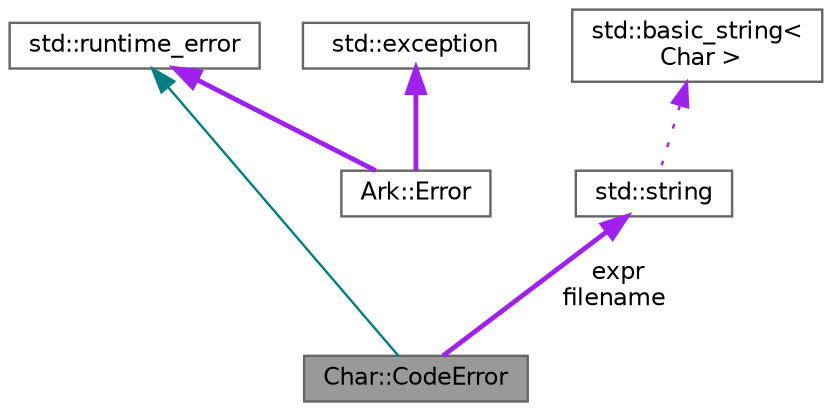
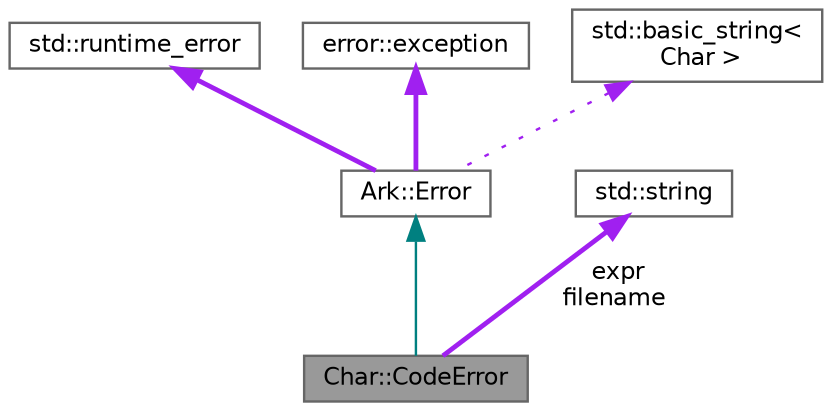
  digraph {
    node [color=gray40 fillcolor=white fontname=Helvetica fontsize=10 shape=box style=filled]
    edge [color=purple dir=back fontname=Helvetica fontsize=10 labelfontname=Helvetica labelfontsize=10 style=bold]
    n1 [fillcolor=grey60 fontcolor=black height=0.2 label="Char::CodeError" width=0.4]
    n2 [height=0.2 label="Ark::Error" width=0.4]
    n3 [height=0.2 label="std::runtime_error" width=0.4]
-   n4 [height=0.2 label="std::exception" width=0.4]
+   n4 [height=0.2 label="error::exception" width=0.4]
    n5 [height=0.2 label="std::string" width=0.4]
    n6 [height=0.2 label="std::basic_string\<\l Char \>" width=0.4]
-   n3 -> n1 [color=teal style=solid]
+   n2 -> n1 [color=teal style=solid]
    n3 -> n2
    n4 -> n2
    n5 -> n1 [label=" expr\nfilename"]
-   n6 -> n5 [style=dotted]
+   n6 -> n2 [style=dotted]
  }
